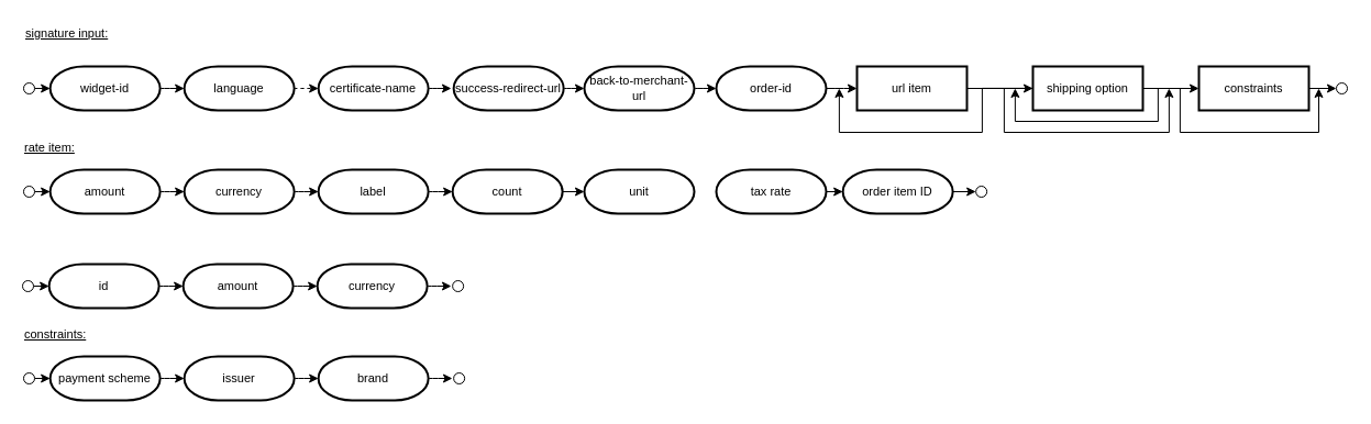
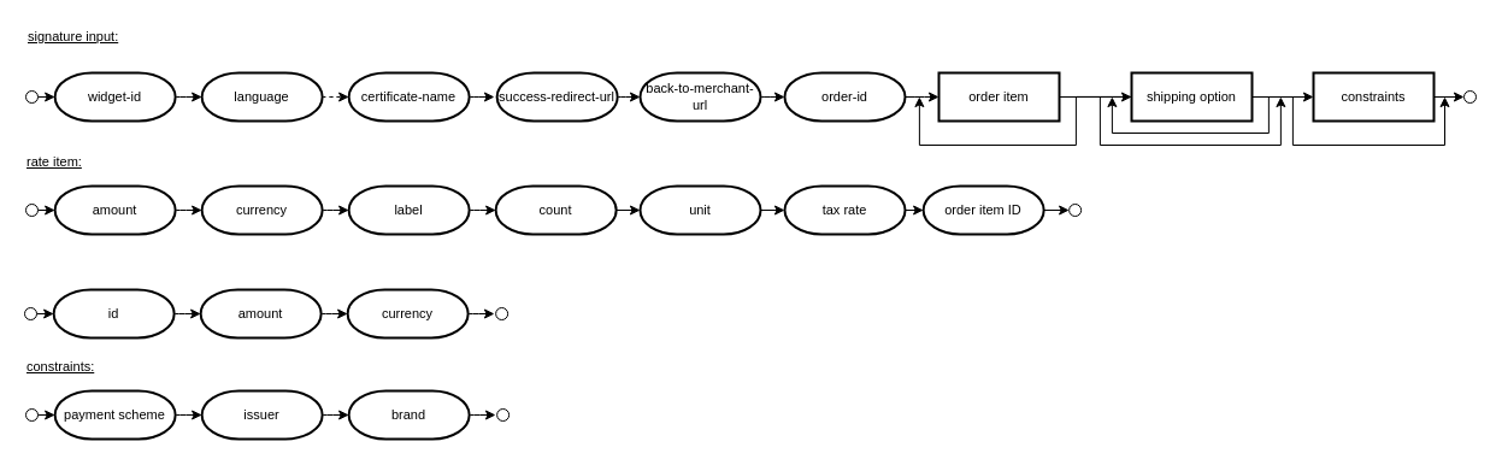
  <mxCell id="0" />
  <mxCell id="1" parent="0" />
  <mxCell id="2" style="edgeStyle=orthogonalEdgeStyle;rounded=0;orthogonalLoop=1;jettySize=auto;html=1;exitX=1;exitY=0.5;exitDx=0;exitDy=0;entryX=0;entryY=0.5;entryDx=0;entryDy=0;fontSize=11;" parent="1" source="4" target="11" edge="1"><mxGeometry relative="1" as="geometry" /></mxCell>
  <mxCell id="3" style="edgeStyle=orthogonalEdgeStyle;rounded=0;orthogonalLoop=1;jettySize=auto;html=1;fontSize=11;" parent="1" edge="1"><mxGeometry relative="1" as="geometry"><mxPoint x="762.86" y="80" as="targetPoint" /><mxPoint x="993.86" y="79.86" as="sourcePoint" /><Array as="points"><mxPoint x="892.86" y="80" /><mxPoint x="892.86" y="120" /><mxPoint x="762.86" y="120" /></Array></mxGeometry></mxCell>
- <mxCell id="4" value="url item" style="rounded=0;whiteSpace=wrap;html=1;absoluteArcSize=1;arcSize=14;strokeWidth=2;comic=0;fontSize=11;" parent="1" vertex="1"><mxGeometry x="779" y="60" width="100" height="40" as="geometry" /></mxCell>
+ <mxCell id="4" value="order item" style="rounded=0;whiteSpace=wrap;html=1;absoluteArcSize=1;arcSize=14;strokeWidth=2;comic=0;fontSize=11;" parent="1" vertex="1"><mxGeometry x="779" y="60" width="100" height="40" as="geometry" /></mxCell>
  <mxCell id="5" style="edgeStyle=orthogonalEdgeStyle;rounded=0;orthogonalLoop=1;jettySize=auto;html=1;exitX=0.5;exitY=1;exitDx=0;exitDy=0;exitPerimeter=0;fontSize=11;" parent="1" source="7" target="7" edge="1"><mxGeometry relative="1" as="geometry" /></mxCell>
  <mxCell id="6" style="edgeStyle=orthogonalEdgeStyle;curved=1;rounded=0;orthogonalLoop=1;jettySize=auto;html=1;exitX=1;exitY=0.5;exitDx=0;exitDy=0;exitPerimeter=0;entryX=0;entryY=0.5;entryDx=0;entryDy=0;entryPerimeter=0;fontSize=11;" parent="1" source="7" target="14" edge="1"><mxGeometry relative="1" as="geometry" /></mxCell>
  <mxCell id="7" value="&lt;span style=&quot;font-size: 11px;&quot;&gt;widget-id&lt;/span&gt;" style="strokeWidth=2;html=1;shape=mxgraph.flowchart.terminator;whiteSpace=wrap;rounded=1;comic=0;fontSize=11;" parent="1" vertex="1"><mxGeometry x="45.14" y="60" width="100" height="40" as="geometry" /></mxCell>
  <mxCell id="8" style="edgeStyle=orthogonalEdgeStyle;rounded=0;orthogonalLoop=1;jettySize=auto;html=1;exitX=1;exitY=0.5;exitDx=0;exitDy=0;entryX=0;entryY=0.5;entryDx=0;entryDy=0;fontSize=11;" parent="1" source="11" target="12" edge="1"><mxGeometry relative="1" as="geometry" /></mxCell>
  <mxCell id="9" style="edgeStyle=orthogonalEdgeStyle;rounded=0;orthogonalLoop=1;jettySize=auto;html=1;fontSize=11;" parent="1" edge="1"><mxGeometry relative="1" as="geometry"><mxPoint x="1079" y="80" as="sourcePoint" /><mxPoint x="1199" y="80" as="targetPoint" /><Array as="points"><mxPoint x="1072.86" y="80" /><mxPoint x="1072.86" y="120" /><mxPoint x="1198.86" y="120" /></Array></mxGeometry></mxCell>
  <mxCell id="10" style="edgeStyle=orthogonalEdgeStyle;rounded=0;orthogonalLoop=1;jettySize=auto;html=1;fontSize=11;" parent="1" edge="1"><mxGeometry relative="1" as="geometry"><mxPoint x="922.86" y="80" as="targetPoint" /><mxPoint x="1052.86" y="80" as="sourcePoint" /><Array as="points"><mxPoint x="1052.86" y="110" /><mxPoint x="922.86" y="110" /></Array></mxGeometry></mxCell>
  <mxCell id="11" value="shipping option" style="rounded=0;whiteSpace=wrap;html=1;absoluteArcSize=1;arcSize=14;strokeWidth=2;comic=0;fontSize=11;" parent="1" vertex="1"><mxGeometry x="939" y="60" width="100" height="40" as="geometry" /></mxCell>
  <mxCell id="12" value="constraints" style="rounded=0;whiteSpace=wrap;html=1;absoluteArcSize=1;arcSize=14;strokeWidth=2;comic=0;fontSize=11;" parent="1" vertex="1"><mxGeometry x="1090" y="60" width="100" height="40" as="geometry" /></mxCell>
  <mxCell id="13" style="edgeStyle=orthogonalEdgeStyle;curved=1;rounded=0;orthogonalLoop=1;jettySize=auto;html=1;exitX=1;exitY=0.5;exitDx=0;exitDy=0;exitPerimeter=0;entryX=0;entryY=0.5;entryDx=0;entryDy=0;entryPerimeter=0;fontSize=11;dashed=1;" parent="1" source="14" target="16" edge="1"><mxGeometry relative="1" as="geometry" /></mxCell>
  <mxCell id="14" value="&lt;span style=&quot;font-size: 11px;&quot;&gt;language&lt;/span&gt;" style="strokeWidth=2;html=1;shape=mxgraph.flowchart.terminator;whiteSpace=wrap;rounded=1;comic=0;fontSize=11;" parent="1" vertex="1"><mxGeometry x="167.14" y="60" width="100" height="40" as="geometry" /></mxCell>
  <mxCell id="15" style="edgeStyle=orthogonalEdgeStyle;curved=1;rounded=0;orthogonalLoop=1;jettySize=auto;html=1;exitX=1;exitY=0.5;exitDx=0;exitDy=0;exitPerimeter=0;entryX=0;entryY=0.5;entryDx=0;entryDy=0;entryPerimeter=0;fontSize=11;" parent="1" source="66" target="18" edge="1"><mxGeometry relative="1" as="geometry"><mxPoint x="446.14" y="80" as="sourcePoint" /></mxGeometry></mxCell>
  <mxCell id="16" value="&lt;span style=&quot;font-size: 11px;&quot;&gt;certificate-name&lt;/span&gt;" style="strokeWidth=2;html=1;shape=mxgraph.flowchart.terminator;whiteSpace=wrap;rounded=1;comic=0;fontSize=11;" parent="1" vertex="1"><mxGeometry x="289.14" y="60" width="100" height="40" as="geometry" /></mxCell>
  <mxCell id="17" style="edgeStyle=orthogonalEdgeStyle;curved=1;rounded=0;orthogonalLoop=1;jettySize=auto;html=1;exitX=1;exitY=0.5;exitDx=0;exitDy=0;exitPerimeter=0;fontSize=11;" parent="1" source="18" target="4" edge="1"><mxGeometry relative="1" as="geometry"><mxPoint x="762" y="80" as="sourcePoint" /></mxGeometry></mxCell>
  <mxCell id="18" value="&lt;span style=&quot;font-size: 11px;&quot;&gt;order-id&lt;/span&gt;" style="strokeWidth=2;html=1;shape=mxgraph.flowchart.terminator;whiteSpace=wrap;rounded=1;comic=0;fontSize=11;" parent="1" vertex="1"><mxGeometry x="651" y="60" width="100" height="40" as="geometry" /></mxCell>
  <mxCell id="19" value="" style="ellipse;whiteSpace=wrap;html=1;aspect=fixed;rounded=0;comic=0;strokeWidth=1;fontSize=11;" parent="1" vertex="1"><mxGeometry x="1215" y="75" width="10" height="10" as="geometry" /></mxCell>
  <mxCell id="20" style="edgeStyle=orthogonalEdgeStyle;rounded=0;orthogonalLoop=1;jettySize=auto;html=1;exitX=1;exitY=0.5;exitDx=0;exitDy=0;entryX=0;entryY=0.5;entryDx=0;entryDy=0;fontSize=11;" parent="1" source="12" target="19" edge="1"><mxGeometry relative="1" as="geometry"><mxPoint x="1070" y="90" as="sourcePoint" /><mxPoint x="1100" y="90" as="targetPoint" /></mxGeometry></mxCell>
  <mxCell id="21" style="edgeStyle=orthogonalEdgeStyle;rounded=0;orthogonalLoop=1;jettySize=auto;html=1;exitX=1;exitY=0.5;exitDx=0;exitDy=0;entryX=0;entryY=0.5;entryDx=0;entryDy=0;entryPerimeter=0;fontSize=11;" parent="1" source="22" target="7" edge="1"><mxGeometry relative="1" as="geometry" /></mxCell>
  <mxCell id="22" value="" style="ellipse;whiteSpace=wrap;html=1;aspect=fixed;rounded=0;comic=0;strokeWidth=1;fontSize=11;" parent="1" vertex="1"><mxGeometry x="21" y="75" width="10" height="10" as="geometry" /></mxCell>
  <mxCell id="23" style="edgeStyle=orthogonalEdgeStyle;rounded=0;orthogonalLoop=1;jettySize=auto;html=1;exitX=0.5;exitY=1;exitDx=0;exitDy=0;exitPerimeter=0;fontSize=11;" parent="1" source="25" target="25" edge="1"><mxGeometry relative="1" as="geometry" /></mxCell>
  <mxCell id="24" style="edgeStyle=orthogonalEdgeStyle;curved=1;rounded=0;orthogonalLoop=1;jettySize=auto;html=1;exitX=1;exitY=0.5;exitDx=0;exitDy=0;exitPerimeter=0;entryX=0;entryY=0.5;entryDx=0;entryDy=0;entryPerimeter=0;fontSize=11;" parent="1" source="25" target="27" edge="1"><mxGeometry relative="1" as="geometry" /></mxCell>
  <mxCell id="25" value="&lt;span style=&quot;font-size: 11px;&quot;&gt;amount&lt;/span&gt;" style="strokeWidth=2;html=1;shape=mxgraph.flowchart.terminator;whiteSpace=wrap;rounded=1;comic=0;fontSize=11;" parent="1" vertex="1"><mxGeometry x="45.14" y="154" width="100" height="40" as="geometry" /></mxCell>
  <mxCell id="26" style="edgeStyle=orthogonalEdgeStyle;curved=1;rounded=0;orthogonalLoop=1;jettySize=auto;html=1;exitX=1;exitY=0.5;exitDx=0;exitDy=0;exitPerimeter=0;entryX=0;entryY=0.5;entryDx=0;entryDy=0;entryPerimeter=0;fontSize=11;" parent="1" source="27" target="29" edge="1"><mxGeometry relative="1" as="geometry" /></mxCell>
  <mxCell id="27" value="&lt;span style=&quot;font-size: 11px;&quot;&gt;currency&lt;/span&gt;" style="strokeWidth=2;html=1;shape=mxgraph.flowchart.terminator;whiteSpace=wrap;rounded=1;comic=0;fontSize=11;" parent="1" vertex="1"><mxGeometry x="167.14" y="154" width="100" height="40" as="geometry" /></mxCell>
  <mxCell id="28" style="edgeStyle=orthogonalEdgeStyle;curved=1;rounded=0;orthogonalLoop=1;jettySize=auto;html=1;exitX=1;exitY=0.5;exitDx=0;exitDy=0;exitPerimeter=0;entryX=0;entryY=0.5;entryDx=0;entryDy=0;entryPerimeter=0;fontSize=11;" parent="1" source="29" target="31" edge="1"><mxGeometry relative="1" as="geometry"><mxPoint x="396.14" y="174" as="sourcePoint" /></mxGeometry></mxCell>
  <mxCell id="29" value="&lt;span style=&quot;font-size: 11px;&quot;&gt;label&lt;/span&gt;" style="strokeWidth=2;html=1;shape=mxgraph.flowchart.terminator;whiteSpace=wrap;rounded=1;comic=0;fontSize=11;" parent="1" vertex="1"><mxGeometry x="289.14" y="154" width="100" height="40" as="geometry" /></mxCell>
  <mxCell id="30" style="edgeStyle=orthogonalEdgeStyle;rounded=0;orthogonalLoop=1;jettySize=auto;html=1;exitX=1;exitY=0.5;exitDx=0;exitDy=0;exitPerimeter=0;entryX=0;entryY=0.5;entryDx=0;entryDy=0;entryPerimeter=0;fontSize=11;" parent="1" source="31" target="37" edge="1"><mxGeometry relative="1" as="geometry" /></mxCell>
  <mxCell id="31" value="&lt;span style=&quot;font-size: 11px;&quot;&gt;count&lt;/span&gt;" style="strokeWidth=2;html=1;shape=mxgraph.flowchart.terminator;whiteSpace=wrap;rounded=1;comic=0;fontSize=11;" parent="1" vertex="1"><mxGeometry x="411.14" y="154" width="100" height="40" as="geometry" /></mxCell>
  <mxCell id="32" value="" style="ellipse;whiteSpace=wrap;html=1;aspect=fixed;rounded=0;comic=0;strokeWidth=1;fontSize=11;" parent="1" vertex="1"><mxGeometry x="887.14" y="169" width="10" height="10" as="geometry" /></mxCell>
  <mxCell id="33" style="edgeStyle=orthogonalEdgeStyle;rounded=0;orthogonalLoop=1;jettySize=auto;html=1;exitX=1;exitY=0.5;exitDx=0;exitDy=0;entryX=0;entryY=0.5;entryDx=0;entryDy=0;exitPerimeter=0;fontSize=11;" parent="1" source="40" target="32" edge="1"><mxGeometry relative="1" as="geometry"><mxPoint x="896.14" y="174" as="sourcePoint" /><mxPoint x="806.14" y="184" as="targetPoint" /></mxGeometry></mxCell>
  <mxCell id="34" style="edgeStyle=orthogonalEdgeStyle;rounded=0;orthogonalLoop=1;jettySize=auto;html=1;exitX=1;exitY=0.5;exitDx=0;exitDy=0;entryX=0;entryY=0.5;entryDx=0;entryDy=0;entryPerimeter=0;fontSize=11;" parent="1" source="35" target="25" edge="1"><mxGeometry relative="1" as="geometry" /></mxCell>
  <mxCell id="35" value="" style="ellipse;whiteSpace=wrap;html=1;aspect=fixed;rounded=0;comic=0;strokeWidth=1;fontSize=11;" parent="1" vertex="1"><mxGeometry x="21" y="169" width="10" height="10" as="geometry" /></mxCell>
+ <mxCell id="36" style="edgeStyle=orthogonalEdgeStyle;rounded=0;orthogonalLoop=1;jettySize=auto;html=1;exitX=1;exitY=0.5;exitDx=0;exitDy=0;exitPerimeter=0;entryX=0;entryY=0.5;entryDx=0;entryDy=0;entryPerimeter=0;fontSize=11;" parent="1" source="37" target="39" edge="1"><mxGeometry relative="1" as="geometry" /></mxCell>
  <mxCell id="37" value="&lt;span style=&quot;font-size: 11px;&quot;&gt;unit&lt;/span&gt;" style="strokeWidth=2;html=1;shape=mxgraph.flowchart.terminator;whiteSpace=wrap;rounded=1;comic=0;fontSize=11;" parent="1" vertex="1"><mxGeometry x="531" y="154" width="100" height="40" as="geometry" /></mxCell>
  <mxCell id="38" style="edgeStyle=orthogonalEdgeStyle;rounded=0;orthogonalLoop=1;jettySize=auto;html=1;exitX=1;exitY=0.5;exitDx=0;exitDy=0;exitPerimeter=0;entryX=0;entryY=0.5;entryDx=0;entryDy=0;entryPerimeter=0;fontSize=11;" parent="1" source="39" target="40" edge="1"><mxGeometry relative="1" as="geometry" /></mxCell>
  <mxCell id="39" value="&lt;span style=&quot;font-size: 11px;&quot;&gt;tax rate&lt;/span&gt;" style="strokeWidth=2;html=1;shape=mxgraph.flowchart.terminator;whiteSpace=wrap;rounded=1;comic=0;fontSize=11;" parent="1" vertex="1"><mxGeometry x="651" y="154" width="100" height="40" as="geometry" /></mxCell>
  <mxCell id="40" value="&lt;span style=&quot;font-size: 11px;&quot;&gt;order item ID&lt;/span&gt;" style="strokeWidth=2;html=1;shape=mxgraph.flowchart.terminator;whiteSpace=wrap;rounded=1;comic=0;fontSize=11;" parent="1" vertex="1"><mxGeometry x="766.14" y="154" width="100" height="40" as="geometry" /></mxCell>
  <mxCell id="41" style="edgeStyle=orthogonalEdgeStyle;rounded=0;orthogonalLoop=1;jettySize=auto;html=1;exitX=0.5;exitY=1;exitDx=0;exitDy=0;exitPerimeter=0;fontSize=11;" parent="1" source="43" target="43" edge="1"><mxGeometry relative="1" as="geometry" /></mxCell>
  <mxCell id="42" style="edgeStyle=orthogonalEdgeStyle;curved=1;rounded=0;orthogonalLoop=1;jettySize=auto;html=1;exitX=1;exitY=0.5;exitDx=0;exitDy=0;exitPerimeter=0;entryX=0;entryY=0.5;entryDx=0;entryDy=0;entryPerimeter=0;fontSize=11;" parent="1" source="43" target="45" edge="1"><mxGeometry relative="1" as="geometry" /></mxCell>
  <mxCell id="43" value="&lt;span style=&quot;font-size: 11px;&quot;&gt;id&lt;/span&gt;" style="strokeWidth=2;html=1;shape=mxgraph.flowchart.terminator;whiteSpace=wrap;rounded=1;comic=0;fontSize=11;" parent="1" vertex="1"><mxGeometry x="44.14" y="240" width="100" height="40" as="geometry" /></mxCell>
  <mxCell id="44" style="edgeStyle=orthogonalEdgeStyle;curved=1;rounded=0;orthogonalLoop=1;jettySize=auto;html=1;exitX=1;exitY=0.5;exitDx=0;exitDy=0;exitPerimeter=0;entryX=0;entryY=0.5;entryDx=0;entryDy=0;entryPerimeter=0;fontSize=11;" parent="1" source="45" target="47" edge="1"><mxGeometry relative="1" as="geometry" /></mxCell>
  <mxCell id="45" value="&lt;span style=&quot;font-size: 11px;&quot;&gt;amount&lt;/span&gt;" style="strokeWidth=2;html=1;shape=mxgraph.flowchart.terminator;whiteSpace=wrap;rounded=1;comic=0;fontSize=11;" parent="1" vertex="1"><mxGeometry x="166.14" y="240" width="100" height="40" as="geometry" /></mxCell>
  <mxCell id="46" style="edgeStyle=orthogonalEdgeStyle;curved=1;rounded=0;orthogonalLoop=1;jettySize=auto;html=1;exitX=1;exitY=0.5;exitDx=0;exitDy=0;exitPerimeter=0;fontSize=11;" parent="1" source="47" edge="1"><mxGeometry relative="1" as="geometry"><mxPoint x="395.14" y="260" as="sourcePoint" /><mxPoint x="410" y="260" as="targetPoint" /></mxGeometry></mxCell>
  <mxCell id="47" value="&lt;span style=&quot;font-size: 11px;&quot;&gt;currency&lt;/span&gt;" style="strokeWidth=2;html=1;shape=mxgraph.flowchart.terminator;whiteSpace=wrap;rounded=1;comic=0;fontSize=11;" parent="1" vertex="1"><mxGeometry x="288.14" y="240" width="100" height="40" as="geometry" /></mxCell>
  <mxCell id="48" value="" style="ellipse;whiteSpace=wrap;html=1;aspect=fixed;rounded=0;comic=0;strokeWidth=1;fontSize=11;" parent="1" vertex="1"><mxGeometry x="411.14" y="255" width="10" height="10" as="geometry" /></mxCell>
  <mxCell id="49" style="edgeStyle=orthogonalEdgeStyle;rounded=0;orthogonalLoop=1;jettySize=auto;html=1;exitX=1;exitY=0.5;exitDx=0;exitDy=0;entryX=0;entryY=0.5;entryDx=0;entryDy=0;entryPerimeter=0;fontSize=11;" parent="1" source="50" target="43" edge="1"><mxGeometry relative="1" as="geometry" /></mxCell>
  <mxCell id="50" value="" style="ellipse;whiteSpace=wrap;html=1;aspect=fixed;rounded=0;comic=0;strokeWidth=1;fontSize=11;" parent="1" vertex="1"><mxGeometry x="20" y="255" width="10" height="10" as="geometry" /></mxCell>
  <mxCell id="51" style="edgeStyle=orthogonalEdgeStyle;rounded=0;orthogonalLoop=1;jettySize=auto;html=1;exitX=0.5;exitY=1;exitDx=0;exitDy=0;exitPerimeter=0;fontSize=11;" parent="1" source="53" target="53" edge="1"><mxGeometry relative="1" as="geometry" /></mxCell>
  <mxCell id="52" style="edgeStyle=orthogonalEdgeStyle;curved=1;rounded=0;orthogonalLoop=1;jettySize=auto;html=1;exitX=1;exitY=0.5;exitDx=0;exitDy=0;exitPerimeter=0;entryX=0;entryY=0.5;entryDx=0;entryDy=0;entryPerimeter=0;fontSize=11;" parent="1" source="53" target="55" edge="1"><mxGeometry relative="1" as="geometry" /></mxCell>
  <mxCell id="53" value="&lt;span style=&quot;font-size: 11px;&quot;&gt;payment scheme&lt;/span&gt;" style="strokeWidth=2;html=1;shape=mxgraph.flowchart.terminator;whiteSpace=wrap;rounded=1;comic=0;fontSize=11;" parent="1" vertex="1"><mxGeometry x="45.14" y="324" width="100" height="40" as="geometry" /></mxCell>
  <mxCell id="54" style="edgeStyle=orthogonalEdgeStyle;curved=1;rounded=0;orthogonalLoop=1;jettySize=auto;html=1;exitX=1;exitY=0.5;exitDx=0;exitDy=0;exitPerimeter=0;entryX=0;entryY=0.5;entryDx=0;entryDy=0;entryPerimeter=0;fontSize=11;" parent="1" source="55" target="57" edge="1"><mxGeometry relative="1" as="geometry" /></mxCell>
  <mxCell id="55" value="&lt;span style=&quot;font-size: 11px;&quot;&gt;issuer&lt;/span&gt;" style="strokeWidth=2;html=1;shape=mxgraph.flowchart.terminator;whiteSpace=wrap;rounded=1;comic=0;fontSize=11;" parent="1" vertex="1"><mxGeometry x="167.14" y="324" width="100" height="40" as="geometry" /></mxCell>
  <mxCell id="56" style="edgeStyle=orthogonalEdgeStyle;curved=1;rounded=0;orthogonalLoop=1;jettySize=auto;html=1;exitX=1;exitY=0.5;exitDx=0;exitDy=0;exitPerimeter=0;fontSize=11;" parent="1" source="57" edge="1"><mxGeometry relative="1" as="geometry"><mxPoint x="396.14" y="344" as="sourcePoint" /><mxPoint x="411" y="344" as="targetPoint" /></mxGeometry></mxCell>
  <mxCell id="57" value="&lt;span style=&quot;font-size: 11px;&quot;&gt;brand&lt;/span&gt;" style="strokeWidth=2;html=1;shape=mxgraph.flowchart.terminator;whiteSpace=wrap;rounded=1;comic=0;fontSize=11;" parent="1" vertex="1"><mxGeometry x="289.14" y="324" width="100" height="40" as="geometry" /></mxCell>
  <mxCell id="58" value="" style="ellipse;whiteSpace=wrap;html=1;aspect=fixed;rounded=0;comic=0;strokeWidth=1;fontSize=11;" parent="1" vertex="1"><mxGeometry x="412.14" y="339" width="10" height="10" as="geometry" /></mxCell>
  <mxCell id="59" style="edgeStyle=orthogonalEdgeStyle;rounded=0;orthogonalLoop=1;jettySize=auto;html=1;exitX=1;exitY=0.5;exitDx=0;exitDy=0;entryX=0;entryY=0.5;entryDx=0;entryDy=0;entryPerimeter=0;fontSize=11;" parent="1" source="60" target="53" edge="1"><mxGeometry relative="1" as="geometry" /></mxCell>
  <mxCell id="60" value="" style="ellipse;whiteSpace=wrap;html=1;aspect=fixed;rounded=0;comic=0;strokeWidth=1;fontSize=11;" parent="1" vertex="1"><mxGeometry x="21" y="339" width="10" height="10" as="geometry" /></mxCell>
  <mxCell id="61" value="signature input:" style="text;html=1;strokeColor=none;fillColor=none;align=left;verticalAlign=middle;whiteSpace=wrap;rounded=0;comic=0;fontStyle=4;fontSize=11;" parent="1" vertex="1"><mxGeometry x="21" width="89" height="20" as="geometry" y="20" /></mxCell>
  <mxCell id="62" value="rate item:" style="text;html=1;strokeColor=none;fillColor=none;align=left;verticalAlign=middle;whiteSpace=wrap;rounded=0;comic=0;fontStyle=4;fontSize=11;" parent="1" vertex="1"><mxGeometry y="124" width="70" height="20" as="geometry" x="20" /></mxCell>
  <mxCell id="63" value="constraints:" style="text;html=1;strokeColor=none;fillColor=none;align=left;verticalAlign=middle;whiteSpace=wrap;rounded=0;comic=0;fontStyle=4;fontSize=11;" parent="1" vertex="1"><mxGeometry y="294" width="80" height="20" as="geometry" x="20" /></mxCell>
  <mxCell id="64" style="edgeStyle=orthogonalEdgeStyle;rounded=0;orthogonalLoop=1;jettySize=auto;html=1;fontSize=11;" parent="1" edge="1"><mxGeometry relative="1" as="geometry"><mxPoint x="912.86" y="80" as="sourcePoint" /><mxPoint x="1062.86" y="80" as="targetPoint" /><Array as="points"><mxPoint x="912.86" y="120" /><mxPoint x="1062.86" y="120" /></Array></mxGeometry></mxCell>
  <mxCell id="65" value="&lt;span style=&quot;font-size: 11px;&quot;&gt;success-redirect-url&lt;/span&gt;" style="strokeWidth=2;html=1;shape=mxgraph.flowchart.terminator;whiteSpace=wrap;rounded=1;comic=0;fontSize=11;" vertex="1" parent="1"><mxGeometry x="412.14" y="60" width="100" height="40" as="geometry" /></mxCell>
  <mxCell id="66" value="back-to-merchant-url" style="strokeWidth=2;html=1;shape=mxgraph.flowchart.terminator;whiteSpace=wrap;rounded=1;comic=0;fontSize=11;" vertex="1" parent="1"><mxGeometry x="531" y="60" width="100" height="40" as="geometry" /></mxCell>
  <mxCell id="67" style="edgeStyle=orthogonalEdgeStyle;curved=1;rounded=0;orthogonalLoop=1;jettySize=auto;html=1;exitX=1;exitY=0.5;exitDx=0;exitDy=0;exitPerimeter=0;fontSize=11;" edge="1" parent="1" source="16"><mxGeometry relative="1" as="geometry"><mxPoint x="404.14" y="80" as="sourcePoint" /><mxPoint x="410" y="80" as="targetPoint" /></mxGeometry></mxCell>
  <mxCell id="68" style="edgeStyle=orthogonalEdgeStyle;curved=1;rounded=0;orthogonalLoop=1;jettySize=auto;html=1;exitX=1;exitY=0.5;exitDx=0;exitDy=0;exitPerimeter=0;entryX=0;entryY=0.5;entryDx=0;entryDy=0;entryPerimeter=0;fontSize=11;" edge="1" parent="1" source="65" target="66"><mxGeometry relative="1" as="geometry"><mxPoint x="399.14" y="90" as="sourcePoint" /><mxPoint x="420" y="90" as="targetPoint" /></mxGeometry></mxCell>
